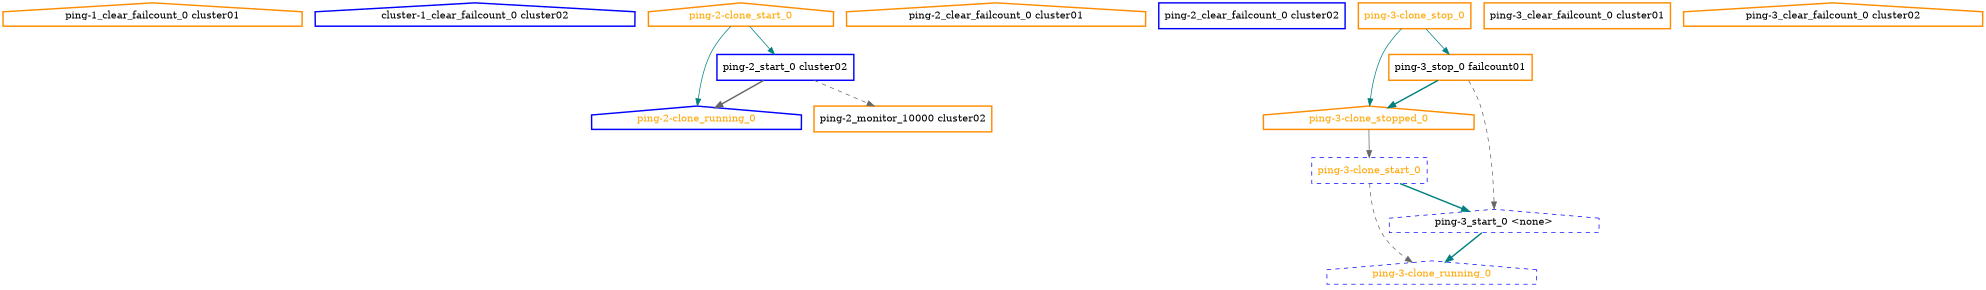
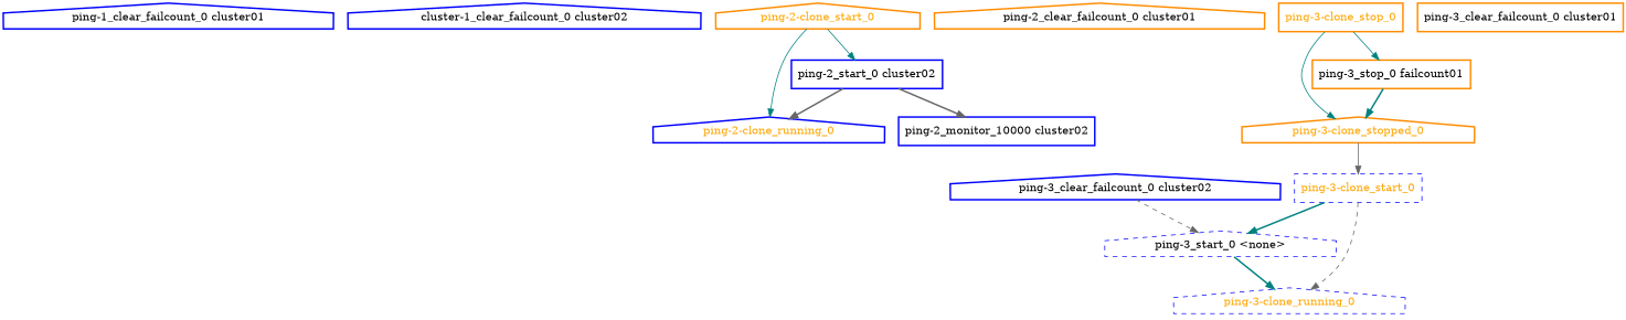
  digraph {
    node [color=blue fontcolor=black shape=house style=bold]
    edge [color=teal style=solid]
-   "ping-1_clear_failcount_0 cluster01" [color=darkorange]
+   "ping-1_clear_failcount_0 cluster01"
    n2 [label="cluster-1_clear_failcount_0 cluster02"]
    "ping-2-clone_running_0" [fontcolor=orange]
    "ping-2-clone_start_0" [color=darkorange fontcolor=orange]
    "ping-2_start_0 cluster02" [shape=box]
-   "ping-2_monitor_10000 cluster02" [color=darkorange shape=box]
+   "ping-2_monitor_10000 cluster02" [shape=box]
    "ping-2_clear_failcount_0 cluster01" [color=darkorange]
-   "ping-2_clear_failcount_0 cluster02" [shape=box]
    "ping-3-clone_running_0" [fontcolor=orange style=dashed]
    "ping-3-clone_start_0" [fontcolor=orange shape=box style=dashed]
    "ping-3_start_0 <none>" [style=dashed]
    "ping-3-clone_stop_0" [color=darkorange fontcolor=orange shape=box]
    "ping-3-clone_stopped_0" [color=darkorange fontcolor=orange]
    n14 [color=darkorange label="ping-3_stop_0 failcount01" shape=box]
    "ping-3_clear_failcount_0 cluster01" [color=darkorange shape=box]
-   "ping-3_clear_failcount_0 cluster02" [color=darkorange]
+   "ping-3_clear_failcount_0 cluster02"
    "ping-2-clone_start_0" -> "ping-2-clone_running_0"
    "ping-2-clone_start_0" -> "ping-2_start_0 cluster02"
    "ping-2_start_0 cluster02" -> "ping-2-clone_running_0" [color=gray40 style=bold]
-   "ping-2_start_0 cluster02" -> "ping-2_monitor_10000 cluster02" [color=gray40 style=dashed]
+   "ping-2_start_0 cluster02" -> "ping-2_monitor_10000 cluster02" [color=gray40 style=bold]
    "ping-3-clone_start_0" -> "ping-3-clone_running_0" [color=gray40 style=dashed]
    "ping-3-clone_start_0" -> "ping-3_start_0 <none>" [style=bold]
    "ping-3_start_0 <none>" -> "ping-3-clone_running_0" [style=bold]
    "ping-3-clone_stop_0" -> "ping-3-clone_stopped_0"
    "ping-3-clone_stop_0" -> n14
    "ping-3-clone_stopped_0" -> "ping-3-clone_start_0" [color=gray40]
-   n14 -> "ping-3_start_0 <none>" [color=gray40 style=dashed]
+   "ping-3_clear_failcount_0 cluster02" -> "ping-3_start_0 <none>" [color=gray40 style=dashed]
    n14 -> "ping-3-clone_stopped_0" [style=bold]
  }
